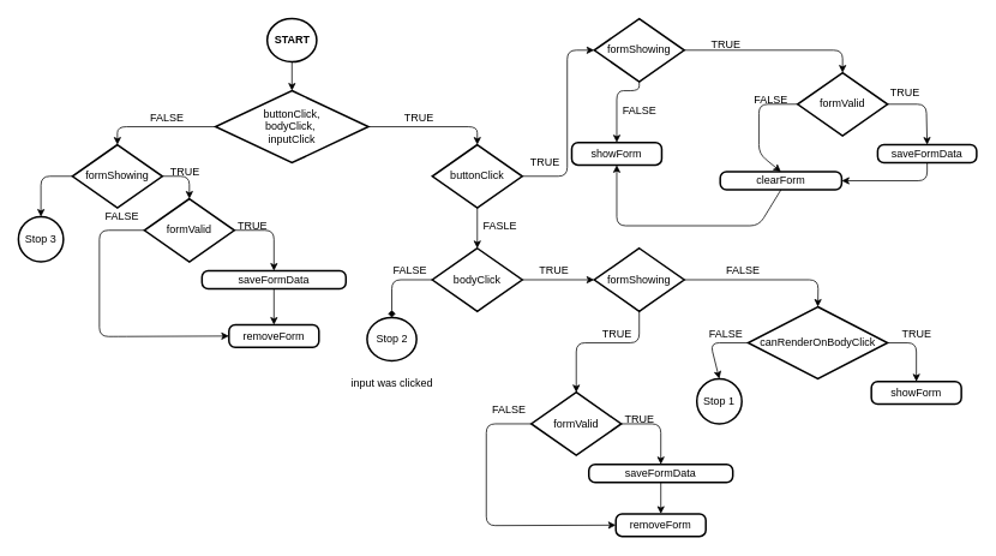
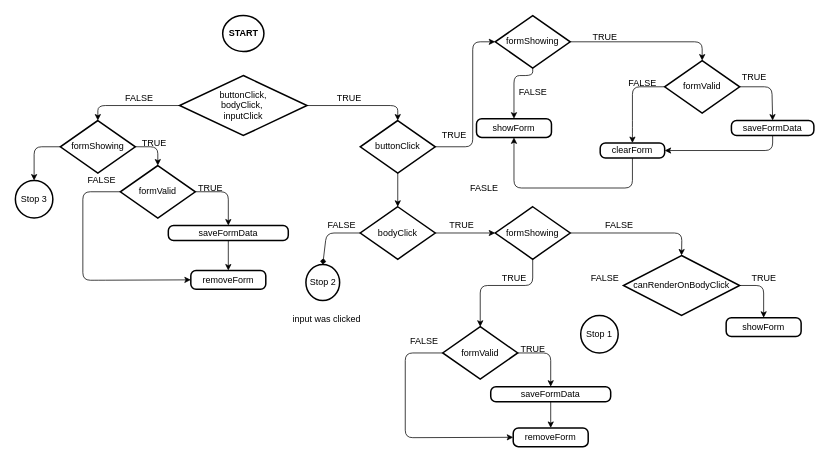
  <mxCell id="0" />
  <mxCell id="1" parent="0" />
- <mxCell id="2" style="edgeStyle=none;html=1;exitX=0.5;exitY=1;exitDx=0;exitDy=0;exitPerimeter=0;entryX=0.5;entryY=0;entryDx=0;entryDy=0;entryPerimeter=0;" parent="1" source="3" target="6" edge="1"><mxGeometry relative="1" as="geometry" /></mxCell>
  <mxCell id="3" value="&lt;b&gt;START&lt;/b&gt;" style="strokeWidth=2;html=1;shape=mxgraph.flowchart.start_2;whiteSpace=wrap;" parent="1" vertex="1"><mxGeometry x="296.5" y="20" width="55" height="48" as="geometry" /></mxCell>
  <mxCell id="4" style="edgeStyle=none;html=1;exitX=0;exitY=0.5;exitDx=0;exitDy=0;exitPerimeter=0;entryX=0.5;entryY=0;entryDx=0;entryDy=0;entryPerimeter=0;" parent="1" source="6" target="9" edge="1"><mxGeometry relative="1" as="geometry"><Array as="points"><mxPoint x="130" y="140" /></Array></mxGeometry></mxCell>
  <mxCell id="5" style="edgeStyle=none;html=1;exitX=1;exitY=0.5;exitDx=0;exitDy=0;exitPerimeter=0;entryX=0.5;entryY=0;entryDx=0;entryDy=0;entryPerimeter=0;" parent="1" source="6" target="22" edge="1"><mxGeometry relative="1" as="geometry"><Array as="points"><mxPoint x="530" y="140" /></Array></mxGeometry></mxCell>
  <mxCell id="6" value="buttonClick,&lt;br&gt;bodyClick,&amp;nbsp;&lt;br&gt;inputClick" style="strokeWidth=2;html=1;shape=mxgraph.flowchart.decision;whiteSpace=wrap;" parent="1" vertex="1"><mxGeometry x="239" y="100" width="170" height="80" as="geometry" /></mxCell>
  <mxCell id="7" style="edgeStyle=none;html=1;exitX=1;exitY=0.5;exitDx=0;exitDy=0;exitPerimeter=0;entryX=0.5;entryY=0;entryDx=0;entryDy=0;entryPerimeter=0;" parent="1" source="9" target="13" edge="1"><mxGeometry relative="1" as="geometry"><Array as="points"><mxPoint x="210" y="195" /></Array></mxGeometry></mxCell>
  <mxCell id="8" style="edgeStyle=none;html=1;exitX=0;exitY=0.5;exitDx=0;exitDy=0;exitPerimeter=0;entryX=0.5;entryY=0;entryDx=0;entryDy=0;entryPerimeter=0;" parent="1" source="9" target="19" edge="1"><mxGeometry relative="1" as="geometry"><Array as="points"><mxPoint x="45" y="195" /></Array></mxGeometry></mxCell>
  <mxCell id="9" value="formShowing" style="strokeWidth=2;html=1;shape=mxgraph.flowchart.decision;whiteSpace=wrap;" parent="1" vertex="1"><mxGeometry x="80" y="160" width="100" height="70" as="geometry" /></mxCell>
  <mxCell id="10" value="FALSE" style="text;html=1;align=center;verticalAlign=middle;resizable=0;points=[];autosize=1;strokeColor=none;fillColor=none;" parent="1" vertex="1"><mxGeometry x="160" y="120" width="50" height="20" as="geometry" /></mxCell>
  <mxCell id="11" style="edgeStyle=none;html=1;exitX=1;exitY=0.5;exitDx=0;exitDy=0;exitPerimeter=0;entryX=0.5;entryY=0;entryDx=0;entryDy=0;" parent="1" source="13" target="16" edge="1"><mxGeometry relative="1" as="geometry"><Array as="points"><mxPoint x="304" y="255" /></Array></mxGeometry></mxCell>
  <mxCell id="12" style="edgeStyle=none;html=1;entryX=0;entryY=0.5;entryDx=0;entryDy=0;exitX=0;exitY=0.5;exitDx=0;exitDy=0;exitPerimeter=0;" parent="1" source="13" target="66" edge="1"><mxGeometry relative="1" as="geometry"><Array as="points"><mxPoint x="110" y="255" /><mxPoint x="110" y="373" /><mxPoint x="130" y="373" /></Array><mxPoint x="261" y="370" as="targetPoint" /></mxGeometry></mxCell>
  <mxCell id="13" value="formValid" style="strokeWidth=2;html=1;shape=mxgraph.flowchart.decision;whiteSpace=wrap;" parent="1" vertex="1"><mxGeometry x="160" y="220" width="100" height="70" as="geometry" /></mxCell>
  <mxCell id="14" value="TRUE" style="text;html=1;align=center;verticalAlign=middle;resizable=0;points=[];autosize=1;strokeColor=none;fillColor=none;" parent="1" vertex="1"><mxGeometry x="180" y="180" width="50" height="20" as="geometry" /></mxCell>
  <mxCell id="15" style="edgeStyle=none;html=1;exitX=0.5;exitY=1;exitDx=0;exitDy=0;entryX=0.5;entryY=0;entryDx=0;entryDy=0;" parent="1" source="16" target="66" edge="1"><mxGeometry relative="1" as="geometry"><mxPoint x="304" y="350" as="targetPoint" /></mxGeometry></mxCell>
  <mxCell id="16" value="saveFormData" style="rounded=1;whiteSpace=wrap;html=1;absoluteArcSize=1;arcSize=14;strokeWidth=2;" parent="1" vertex="1"><mxGeometry x="224" y="300" width="160" height="20" as="geometry" /></mxCell>
  <mxCell id="17" value="TRUE" style="text;html=1;align=center;verticalAlign=middle;resizable=0;points=[];autosize=1;strokeColor=none;fillColor=none;" parent="1" vertex="1"><mxGeometry x="255" y="240" width="50" height="20" as="geometry" /></mxCell>
  <mxCell id="18" value="FALSE" style="text;html=1;align=center;verticalAlign=middle;resizable=0;points=[];autosize=1;strokeColor=none;fillColor=none;" parent="1" vertex="1"><mxGeometry x="110" y="230" width="50" height="20" as="geometry" /></mxCell>
  <mxCell id="19" value="Stop 3" style="strokeWidth=2;html=1;shape=mxgraph.flowchart.start_2;whiteSpace=wrap;" parent="1" vertex="1"><mxGeometry x="20" y="240" width="50" height="50" as="geometry" /></mxCell>
  <mxCell id="20" style="edgeStyle=none;html=1;exitX=0.5;exitY=1;exitDx=0;exitDy=0;exitPerimeter=0;entryX=0.5;entryY=0;entryDx=0;entryDy=0;entryPerimeter=0;" parent="1" source="22" target="25" edge="1"><mxGeometry relative="1" as="geometry" /></mxCell>
  <mxCell id="21" style="edgeStyle=none;html=1;exitX=1;exitY=0.5;exitDx=0;exitDy=0;exitPerimeter=0;entryX=0;entryY=0.5;entryDx=0;entryDy=0;entryPerimeter=0;" parent="1" source="22" target="29" edge="1"><mxGeometry relative="1" as="geometry"><Array as="points"><mxPoint x="630" y="195" /><mxPoint x="630" y="55" /></Array></mxGeometry></mxCell>
  <mxCell id="22" value="buttonClick&lt;span style=&quot;color: rgba(0 , 0 , 0 , 0) ; font-family: monospace ; font-size: 0px&quot;&gt;%3CmxGraphModel%3E%3Croot%3E%3CmxCell%20id%3D%220%22%2F%3E%3CmxCell%20id%3D%221%22%20parent%3D%220%22%2F%3E%3CmxCell%20id%3D%222%22%20value%3D%22formValid%22%20style%3D%22strokeWidth%3D2%3Bhtml%3D1%3Bshape%3Dmxgraph.flowchart.decision%3BwhiteSpace%3Dwrap%3B%22%20vertex%3D%221%22%20parent%3D%221%22%3E%3CmxGeometry%20x%3D%22170%22%20y%3D%22210%22%20width%3D%22100%22%20height%3D%2270%22%20as%3D%22geometry%22%2F%3E%3C%2FmxCell%3E%3C%2Froot%3E%3C%2FmxGraphModel%3E&lt;/span&gt;" style="strokeWidth=2;html=1;shape=mxgraph.flowchart.decision;whiteSpace=wrap;" parent="1" vertex="1"><mxGeometry x="480" y="160" width="100" height="70" as="geometry" /></mxCell>
  <mxCell id="23" style="edgeStyle=none;html=1;exitX=1;exitY=0.5;exitDx=0;exitDy=0;exitPerimeter=0;entryX=0;entryY=0.5;entryDx=0;entryDy=0;entryPerimeter=0;" parent="1" source="25" target="43" edge="1"><mxGeometry relative="1" as="geometry" /></mxCell>
  <mxCell id="24" style="edgeStyle=none;html=1;exitX=0;exitY=0.5;exitDx=0;exitDy=0;exitPerimeter=0;entryX=0.5;entryY=0;entryDx=0;entryDy=0;entryPerimeter=0;endArrow=diamond;" parent="1" source="25" target="61" edge="1"><mxGeometry relative="1" as="geometry"><Array as="points"><mxPoint x="435" y="310" /></Array></mxGeometry></mxCell>
  <mxCell id="25" value="bodyClick" style="strokeWidth=2;html=1;shape=mxgraph.flowchart.decision;whiteSpace=wrap;" parent="1" vertex="1"><mxGeometry x="480" y="275" width="100" height="70" as="geometry" /></mxCell>
- <mxCell id="26" value="FASLE" style="text;html=1;align=center;verticalAlign=middle;resizable=0;points=[];autosize=1;strokeColor=none;fillColor=none;" parent="1" vertex="1"><mxGeometry x="530" y="240" width="50" height="20" as="geometry" /></mxCell>
+ <mxCell id="26" value="FASLE" style="text;html=1;align=center;verticalAlign=middle;resizable=0;points=[];autosize=1;strokeColor=none;fillColor=none;" parent="1" vertex="1"><mxGeometry x="620" y="240" width="50" height="20" as="geometry" /></mxCell>
  <mxCell id="27" style="edgeStyle=none;html=1;exitX=1;exitY=0.5;exitDx=0;exitDy=0;exitPerimeter=0;entryX=0.5;entryY=0;entryDx=0;entryDy=0;entryPerimeter=0;" parent="1" source="29" target="34" edge="1"><mxGeometry relative="1" as="geometry"><Array as="points"><mxPoint x="936" y="55" /></Array></mxGeometry></mxCell>
  <mxCell id="28" style="edgeStyle=none;html=1;exitX=0.5;exitY=1;exitDx=0;exitDy=0;exitPerimeter=0;entryX=0.5;entryY=0;entryDx=0;entryDy=0;" parent="1" source="29" target="65" edge="1"><mxGeometry relative="1" as="geometry"><Array as="points"><mxPoint x="710" y="100" /><mxPoint x="685" y="100" /></Array><mxPoint x="683" y="150" as="targetPoint" /></mxGeometry></mxCell>
  <mxCell id="29" value="formShowing" style="strokeWidth=2;html=1;shape=mxgraph.flowchart.decision;whiteSpace=wrap;" parent="1" vertex="1"><mxGeometry x="660" y="20" width="100" height="70" as="geometry" /></mxCell>
  <mxCell id="30" value="TRUE" style="text;html=1;align=center;verticalAlign=middle;resizable=0;points=[];autosize=1;strokeColor=none;fillColor=none;" parent="1" vertex="1"><mxGeometry x="440" y="120" width="50" height="20" as="geometry" /></mxCell>
  <mxCell id="31" value="TRUE" style="text;html=1;align=center;verticalAlign=middle;resizable=0;points=[];autosize=1;strokeColor=none;fillColor=none;" parent="1" vertex="1"><mxGeometry x="580" y="170" width="50" height="20" as="geometry" /></mxCell>
  <mxCell id="32" style="edgeStyle=none;html=1;exitX=1;exitY=0.5;exitDx=0;exitDy=0;exitPerimeter=0;entryX=0.5;entryY=0;entryDx=0;entryDy=0;" parent="1" source="34" target="36" edge="1"><mxGeometry relative="1" as="geometry"><Array as="points"><mxPoint x="1029" y="115" /></Array></mxGeometry></mxCell>
  <mxCell id="33" style="edgeStyle=none;html=1;exitX=0;exitY=0.5;exitDx=0;exitDy=0;exitPerimeter=0;entryX=0.5;entryY=0;entryDx=0;entryDy=0;" parent="1" source="34" target="64" edge="1"><mxGeometry relative="1" as="geometry"><Array as="points"><mxPoint x="843" y="115" /><mxPoint x="843" y="170" /></Array></mxGeometry></mxCell>
  <mxCell id="34" value="formValid" style="strokeWidth=2;html=1;shape=mxgraph.flowchart.decision;whiteSpace=wrap;" parent="1" vertex="1"><mxGeometry x="886" y="80" width="100" height="70" as="geometry" /></mxCell>
  <mxCell id="35" style="edgeStyle=none;html=1;exitX=0.5;exitY=1;exitDx=0;exitDy=0;entryX=1;entryY=0.5;entryDx=0;entryDy=0;" parent="1" source="36" target="64" edge="1"><mxGeometry relative="1" as="geometry"><mxPoint x="941" y="200" as="targetPoint" /><Array as="points"><mxPoint x="1030" y="200" /></Array></mxGeometry></mxCell>
  <mxCell id="36" value="saveFormData" style="rounded=1;whiteSpace=wrap;html=1;absoluteArcSize=1;arcSize=14;strokeWidth=2;" parent="1" vertex="1"><mxGeometry x="975" y="160" width="110" height="20" as="geometry" /></mxCell>
  <mxCell id="37" value="TRUE" style="text;html=1;align=center;verticalAlign=middle;resizable=0;points=[];autosize=1;strokeColor=none;fillColor=none;" parent="1" vertex="1"><mxGeometry x="980" y="92" width="50" height="20" as="geometry" /></mxCell>
  <mxCell id="38" value="TRUE" style="text;html=1;align=center;verticalAlign=middle;resizable=0;points=[];autosize=1;strokeColor=none;fillColor=none;" parent="1" vertex="1"><mxGeometry x="781" y="39" width="50" height="20" as="geometry" /></mxCell>
  <mxCell id="39" value="FALSE" style="text;html=1;align=center;verticalAlign=middle;resizable=0;points=[];autosize=1;strokeColor=none;fillColor=none;" parent="1" vertex="1"><mxGeometry x="831" y="100" width="50" height="20" as="geometry" /></mxCell>
  <mxCell id="40" value="FALSE" style="text;html=1;align=center;verticalAlign=middle;resizable=0;points=[];autosize=1;strokeColor=none;fillColor=none;" parent="1" vertex="1"><mxGeometry x="685" y="112" width="50" height="20" as="geometry" /></mxCell>
  <mxCell id="41" style="edgeStyle=none;html=1;exitX=1;exitY=0.5;exitDx=0;exitDy=0;exitPerimeter=0;entryX=0.5;entryY=0;entryDx=0;entryDy=0;entryPerimeter=0;" parent="1" source="43" target="47" edge="1"><mxGeometry relative="1" as="geometry"><Array as="points"><mxPoint x="909" y="310" /></Array></mxGeometry></mxCell>
  <mxCell id="42" style="edgeStyle=none;html=1;exitX=0.5;exitY=1;exitDx=0;exitDy=0;exitPerimeter=0;entryX=0.5;entryY=0;entryDx=0;entryDy=0;entryPerimeter=0;" parent="1" source="43" target="54" edge="1"><mxGeometry relative="1" as="geometry"><Array as="points"><mxPoint x="710" y="380" /><mxPoint x="640" y="380" /></Array></mxGeometry></mxCell>
  <mxCell id="43" value="formShowing" style="strokeWidth=2;html=1;shape=mxgraph.flowchart.decision;whiteSpace=wrap;" parent="1" vertex="1"><mxGeometry x="660" y="275" width="100" height="70" as="geometry" /></mxCell>
  <mxCell id="44" value="TRUE" style="text;html=1;align=center;verticalAlign=middle;resizable=0;points=[];autosize=1;strokeColor=none;fillColor=none;" parent="1" vertex="1"><mxGeometry x="590" y="290" width="50" height="20" as="geometry" /></mxCell>
  <mxCell id="45" style="edgeStyle=none;html=1;exitX=1;exitY=0.5;exitDx=0;exitDy=0;exitPerimeter=0;entryX=0.5;entryY=0;entryDx=0;entryDy=0;" parent="1" source="47" target="68" edge="1"><mxGeometry relative="1" as="geometry"><Array as="points"><mxPoint x="1018" y="380" /></Array><mxPoint x="1018" y="410" as="targetPoint" /></mxGeometry></mxCell>
- <mxCell id="46" style="edgeStyle=none;html=1;exitX=0;exitY=0.5;exitDx=0;exitDy=0;exitPerimeter=0;entryX=0.5;entryY=0;entryDx=0;entryDy=0;entryPerimeter=0;" parent="1" source="47" target="51" edge="1"><mxGeometry relative="1" as="geometry"><Array as="points"><mxPoint x="789" y="380" /></Array></mxGeometry></mxCell>
  <mxCell id="47" value="canRenderOnBodyClick" style="strokeWidth=2;html=1;shape=mxgraph.flowchart.decision;whiteSpace=wrap;" parent="1" vertex="1"><mxGeometry x="831" y="340" width="155" height="80" as="geometry" /></mxCell>
  <mxCell id="48" value="FALSE" style="text;html=1;align=center;verticalAlign=middle;resizable=0;points=[];autosize=1;strokeColor=none;fillColor=none;" parent="1" vertex="1"><mxGeometry x="800" y="290" width="50" height="20" as="geometry" /></mxCell>
  <mxCell id="49" value="TRUE" style="text;html=1;align=center;verticalAlign=middle;resizable=0;points=[];autosize=1;strokeColor=none;fillColor=none;" parent="1" vertex="1"><mxGeometry x="993" y="360" width="50" height="20" as="geometry" /></mxCell>
  <mxCell id="50" value="FALSE" style="text;html=1;align=center;verticalAlign=middle;resizable=0;points=[];autosize=1;strokeColor=none;fillColor=none;" parent="1" vertex="1"><mxGeometry x="781" y="360" width="50" height="20" as="geometry" /></mxCell>
  <mxCell id="51" value="Stop 1" style="strokeWidth=2;html=1;shape=mxgraph.flowchart.start_2;whiteSpace=wrap;" parent="1" vertex="1"><mxGeometry x="774" y="420" width="50" height="50" as="geometry" /></mxCell>
  <mxCell id="52" style="edgeStyle=none;html=1;exitX=1;exitY=0.5;exitDx=0;exitDy=0;exitPerimeter=0;entryX=0.5;entryY=0;entryDx=0;entryDy=0;" parent="1" source="54" target="56" edge="1"><mxGeometry relative="1" as="geometry"><Array as="points"><mxPoint x="734" y="470" /></Array></mxGeometry></mxCell>
  <mxCell id="53" style="edgeStyle=none;html=1;exitX=0;exitY=0.5;exitDx=0;exitDy=0;exitPerimeter=0;entryX=0;entryY=0.5;entryDx=0;entryDy=0;" parent="1" source="54" target="67" edge="1"><mxGeometry relative="1" as="geometry"><Array as="points"><mxPoint x="540" y="470" /><mxPoint x="540" y="583" /></Array><mxPoint x="630" y="640" as="targetPoint" /></mxGeometry></mxCell>
  <mxCell id="54" value="formValid" style="strokeWidth=2;html=1;shape=mxgraph.flowchart.decision;whiteSpace=wrap;" parent="1" vertex="1"><mxGeometry x="590" y="435" width="100" height="70" as="geometry" /></mxCell>
  <mxCell id="55" style="edgeStyle=none;html=1;exitX=0.5;exitY=1;exitDx=0;exitDy=0;entryX=0.5;entryY=0;entryDx=0;entryDy=0;" parent="1" source="56" target="67" edge="1"><mxGeometry relative="1" as="geometry"><mxPoint x="734" y="565" as="targetPoint" /></mxGeometry></mxCell>
  <mxCell id="56" value="saveFormData" style="rounded=1;whiteSpace=wrap;html=1;absoluteArcSize=1;arcSize=14;strokeWidth=2;" parent="1" vertex="1"><mxGeometry x="654" y="515" width="160" height="20" as="geometry" /></mxCell>
  <mxCell id="57" value="TRUE" style="text;html=1;align=center;verticalAlign=middle;resizable=0;points=[];autosize=1;strokeColor=none;fillColor=none;" parent="1" vertex="1"><mxGeometry x="685" y="455" width="50" height="20" as="geometry" /></mxCell>
  <mxCell id="58" value="FALSE" style="text;html=1;align=center;verticalAlign=middle;resizable=0;points=[];autosize=1;strokeColor=none;fillColor=none;" parent="1" vertex="1"><mxGeometry x="540" y="445" width="50" height="20" as="geometry" /></mxCell>
  <mxCell id="59" value="TRUE" style="text;html=1;align=center;verticalAlign=middle;resizable=0;points=[];autosize=1;strokeColor=none;fillColor=none;" parent="1" vertex="1"><mxGeometry x="660" y="360" width="50" height="20" as="geometry" /></mxCell>
  <mxCell id="60" value="FALSE" style="text;html=1;align=center;verticalAlign=middle;resizable=0;points=[];autosize=1;strokeColor=none;fillColor=none;" parent="1" vertex="1"><mxGeometry x="430" y="290" width="50" height="20" as="geometry" /></mxCell>
- <mxCell id="61" value="Stop 2" style="strokeWidth=2;html=1;shape=mxgraph.flowchart.start_2;whiteSpace=wrap;" parent="1" vertex="1"><mxGeometry x="407.5" y="352" width="55" height="48" as="geometry" /></mxCell>
+ <mxCell id="61" value="Stop 2" style="strokeWidth=2;html=1;shape=mxgraph.flowchart.start_2;whiteSpace=wrap;" parent="1" vertex="1"><mxGeometry x="407.5" y="352" width="45" height="48" as="geometry" /></mxCell>
  <mxCell id="62" value="input was clicked" style="text;html=1;align=center;verticalAlign=middle;resizable=0;points=[];autosize=1;strokeColor=none;fillColor=none;" parent="1" vertex="1"><mxGeometry x="380" y="415" width="110" height="20" as="geometry" /></mxCell>
  <mxCell id="63" style="edgeStyle=none;html=1;exitX=0.5;exitY=1;exitDx=0;exitDy=0;entryX=0.5;entryY=1;entryDx=0;entryDy=0;" parent="1" source="64" target="65" edge="1"><mxGeometry relative="1" as="geometry"><Array as="points"><mxPoint x="843" y="250" /><mxPoint x="685" y="250" /></Array><mxPoint x="683" y="190" as="targetPoint" /></mxGeometry></mxCell>
- <mxCell id="64" value="clearForm" style="rounded=1;whiteSpace=wrap;html=1;absoluteArcSize=1;arcSize=14;strokeWidth=2;" parent="1" vertex="1"><mxGeometry x="800" y="190" width="135" height="20" as="geometry" /></mxCell>
+ <mxCell id="64" value="clearForm" style="rounded=1;whiteSpace=wrap;html=1;absoluteArcSize=1;arcSize=14;strokeWidth=2;" parent="1" vertex="1"><mxGeometry x="800" y="190" width="86" height="20" as="geometry" /></mxCell>
  <mxCell id="65" value="showForm" style="rounded=1;whiteSpace=wrap;html=1;absoluteArcSize=1;arcSize=14;strokeWidth=2;" vertex="1" parent="1"><mxGeometry x="635" y="157.5" width="100" height="25" as="geometry" /></mxCell>
  <mxCell id="66" value="removeForm" style="rounded=1;whiteSpace=wrap;html=1;absoluteArcSize=1;arcSize=14;strokeWidth=2;" vertex="1" parent="1"><mxGeometry x="254" y="360" width="100" height="25" as="geometry" /></mxCell>
  <mxCell id="67" value="removeForm" style="rounded=1;whiteSpace=wrap;html=1;absoluteArcSize=1;arcSize=14;strokeWidth=2;" vertex="1" parent="1"><mxGeometry x="684" y="570" width="100" height="25" as="geometry" /></mxCell>
  <mxCell id="68" value="showForm" style="rounded=1;whiteSpace=wrap;html=1;absoluteArcSize=1;arcSize=14;strokeWidth=2;" vertex="1" parent="1"><mxGeometry x="968" y="423" width="100" height="25" as="geometry" /></mxCell>
